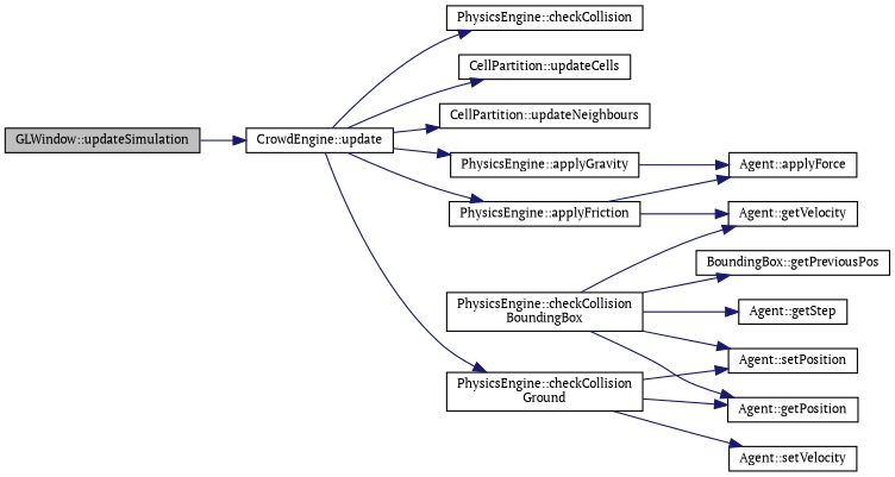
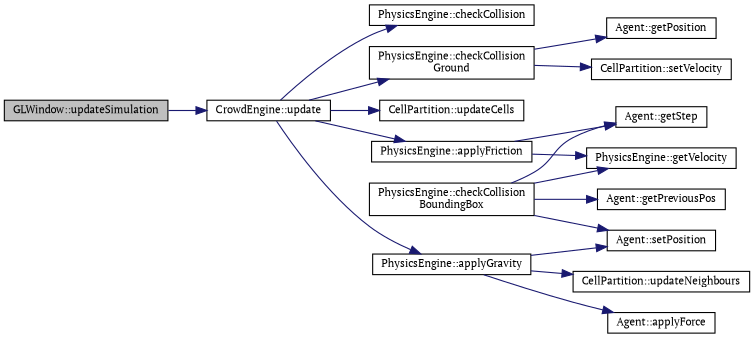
  digraph {
    fontname="PT Serif"
    rankdir=LR
    node [color=black fillcolor=white fontname="PT Serif" fontsize=10 shape=record style=filled]
    edge [color=midnightblue fontname="PT Serif" fontsize=10 labelfontname=FreeSans labelfontsize=10 style=solid]
    n1 [fillcolor=grey75 fontcolor=black height=0.2 label="GLWindow::updateSimulation" width=0.4]
    n2 [height=0.2 label="CrowdEngine::update" width=0.4]
    n3 [height=0.2 label="PhysicsEngine::applyFriction" width=0.4]
    n4 [height=0.2 label="PhysicsEngine::applyGravity" width=0.4]
    n5 [height=0.2 label="PhysicsEngine::checkCollision" width=0.4]
    n6 [height=0.2 label="PhysicsEngine::checkCollision\lGround" width=0.4]
    n7 [height=0.2 label="CellPartition::updateCells" width=0.4]
    n8 [height=0.2 label="CellPartition::updateNeighbours" width=0.4]
    n9 [height=0.2 label="Agent::applyForce" width=0.4]
-   n10 [height=0.2 label="Agent::getVelocity" width=0.4]
+   n10 [height=0.2 label="PhysicsEngine::getVelocity" width=0.4]
    n11 [height=0.2 label="PhysicsEngine::checkCollision\lBoundingBox" width=0.4]
    n12 [height=0.2 label="Agent::getStep" width=0.4]
    n13 [height=0.2 label="Agent::getPosition" width=0.4]
    n14 [height=0.2 label="Agent::setPosition" width=0.4]
-   n15 [height=0.2 label="BoundingBox::getPreviousPos" width=0.4]
-   n16 [height=0.2 label="Agent::setVelocity" width=0.4]
+   n15 [height=0.2 label="Agent::getPreviousPos" width=0.4]
+   n16 [height=0.2 label="CellPartition::setVelocity" width=0.4]
    n1 -> n2
    n2 -> n3
    n2 -> n4
    n2 -> n5
    n2 -> n6
    n2 -> n7
-   n2 -> n8
-   n3 -> n9
+   n4 -> n8
+   n3 -> n12
    n3 -> n10
    n4 -> n9
    n6 -> n13
-   n6 -> n14
+   n4 -> n14
    n6 -> n16
    n11 -> n10
    n11 -> n12
-   n11 -> n13
    n11 -> n14
    n11 -> n15
  }
